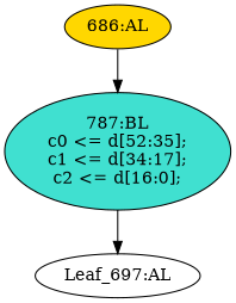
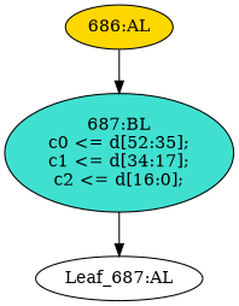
  strict digraph {
    node [style=filled]
    edge [cond="[]" lineno=None]
-   n1 [ast="<pyverilog.vparser.ast.Block object at 0x7f4056d888d0>" fillcolor=turquoise label="787:BL\nc0 <= d[52:35];\nc1 <= d[34:17];\nc2 <= d[16:0];" statements="[<pyverilog.vparser.ast.NonblockingSubstitution object at 0x7f4078513dd0>, <pyverilog.vparser.ast.NonblockingSubstitution object at 0x7f4056d88410>, <pyverilog.vparser.ast.NonblockingSubstitution object at 0x7f4056d88650>]" typ=Block]
-   n2 [def_var="['c2', 'c1', 'c0']" label="Leaf_697:AL" style=""]
+   n1 [ast="<pyverilog.vparser.ast.Block object at 0x7f4056d888d0>" fillcolor=turquoise label="687:BL\nc0 <= d[52:35];\nc1 <= d[34:17];\nc2 <= d[16:0];" statements="[<pyverilog.vparser.ast.NonblockingSubstitution object at 0x7f4078513dd0>, <pyverilog.vparser.ast.NonblockingSubstitution object at 0x7f4056d88410>, <pyverilog.vparser.ast.NonblockingSubstitution object at 0x7f4056d88650>]" typ=Block]
+   n2 [def_var="['c2', 'c1', 'c0']" label="Leaf_687:AL" style=""]
    n3 [ast="<pyverilog.vparser.ast.Always object at 0x7f4056d88910>" clk_sens=True fillcolor=gold label="686:AL" sens="['clk']" statements="[]" typ=Always use_var="['d']"]
    n1 -> n2
    n3 -> n1
  }
